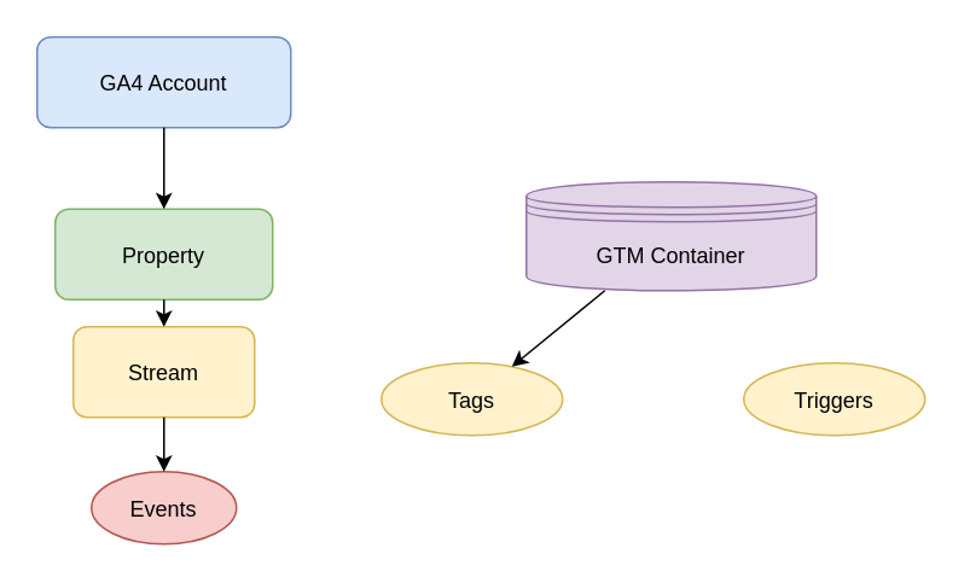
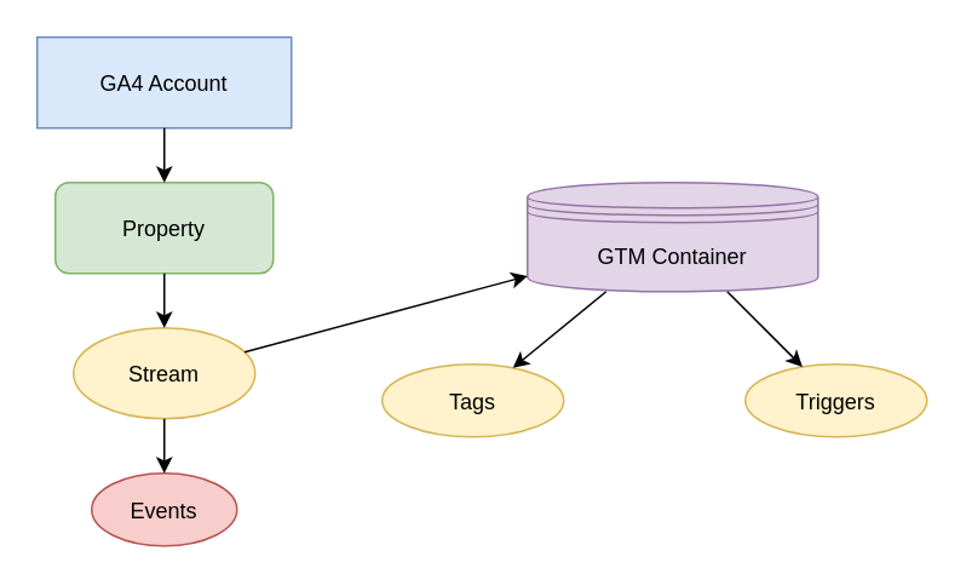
  <mxCell id="0" />
  <mxCell id="1" parent="0" />
- <mxCell id="2" value="GA4 Account" style="rounded=1;fillColor=#dae8fc;strokeColor=#6c8ebf;" parent="1" vertex="1"><mxGeometry x="20" y="20" width="140" height="50" as="geometry" /></mxCell>
- <mxCell id="3" value="Property" style="rounded=1;fillColor=#d5e8d4;strokeColor=#82b366;" parent="1" vertex="1"><mxGeometry x="30" y="115" width="120" height="50" as="geometry" /></mxCell>
- <mxCell id="4" value="Stream" style="rounded=1;fillColor=#fff2cc;strokeColor=#d6b656;" parent="1" vertex="1"><mxGeometry x="40" y="180" width="100" height="50" as="geometry" /></mxCell>
+ <mxCell id="2" value="GA4 Account" style="fillColor=#dae8fc;strokeColor=#6c8ebf;rounded=0;" parent="1" vertex="1"><mxGeometry x="20" y="20" width="140" height="50" as="geometry" /></mxCell>
+ <mxCell id="3" value="Property" style="rounded=1;fillColor=#d5e8d4;strokeColor=#82b366;" parent="1" vertex="1"><mxGeometry x="30" y="100" width="120" height="50" as="geometry" /></mxCell>
+ <mxCell id="4" value="Stream" style="ellipse;fillColor=#fff2cc;strokeColor=#d6b656;" parent="1" vertex="1"><mxGeometry x="40" y="180" width="100" height="50" as="geometry" /></mxCell>
  <mxCell id="5" value="Events" style="ellipse;fillColor=#f8cecc;strokeColor=#b85450;" parent="1" vertex="1"><mxGeometry x="50" y="260" width="80" height="40" as="geometry" /></mxCell>
  <mxCell id="6" value="GTM Container" style="shape=datastore;fillColor=#e1d5e7;strokeColor=#9673a6;" parent="1" vertex="1"><mxGeometry x="290" y="100" width="160" height="60" as="geometry" /></mxCell>
  <mxCell id="7" value="Tags" style="ellipse;fillColor=#fff2cc;strokeColor=#d6b656;" parent="1" vertex="1"><mxGeometry x="210" y="200" width="100" height="40" as="geometry" /></mxCell>
  <mxCell id="8" value="Triggers" style="ellipse;fillColor=#fff2cc;strokeColor=#d6b656;" parent="1" vertex="1"><mxGeometry x="410" y="200" width="100" height="40" as="geometry" /></mxCell>
  <mxCell id="9" parent="1" source="2" target="3" edge="1"><mxGeometry relative="1" as="geometry" /></mxCell>
  <mxCell id="10" parent="1" source="3" target="4" edge="1"><mxGeometry relative="1" as="geometry" /></mxCell>
  <mxCell id="11" parent="1" source="4" target="5" edge="1"><mxGeometry relative="1" as="geometry" /></mxCell>
+ <mxCell id="12" parent="1" source="4" target="6" edge="1"><mxGeometry relative="1" as="geometry" /></mxCell>
  <mxCell id="13" parent="1" source="6" target="7" edge="1"><mxGeometry relative="1" as="geometry" /></mxCell>
+ <mxCell id="14" parent="1" source="6" target="8" edge="1"><mxGeometry relative="1" as="geometry" /></mxCell>
